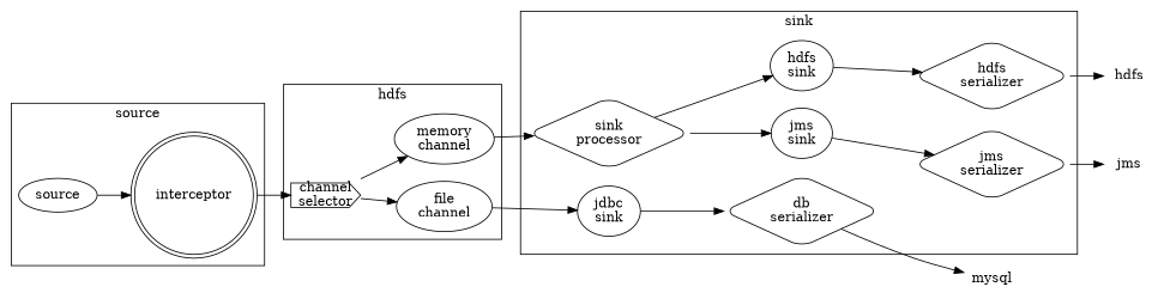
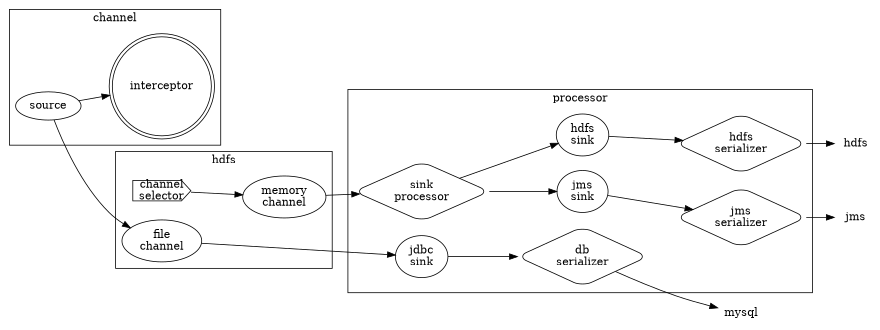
  digraph {
    rankdir=LR
    source
    n2 [label=interceptor shape=doublecircle]
    n3 [label=<channel<br/>selector> shape=cds]
    n4 [label=<memory<br/>channel>]
    n5 [label=<file<br/>channel>]
    n6 [label=<sink<br/>processor> shape=diamond style=rounded]
    n7 [label=<jdbc<br/>sink>]
    n8 [label=<hdfs<br/>sink>]
    n9 [label=<jms<br/>sink>]
    n10 [label=<hdfs<br/>serializer> shape=diamond style=rounded]
    n11 [label=<jms<br/>serializer> shape=diamond style=rounded]
    n12 [label=<db<br/>serializer> shape=diamond style=rounded]
    hdfs [shape=plaintext]
    jms [shape=plaintext]
    mysql [shape=plaintext]
    subgraph cluster_1 {
-     label=source
+     label=channel
      source
      n2
    }
    subgraph cluster_2 {
      label=hdfs
      n3
      n4
      n5
    }
    subgraph cluster_3 {
-     label=sink
+     label=processor
      n6
      n7
      n8
      n9
      n10
      n11
      n12
    }
    source -> n2
-   n2 -> n3
    n3 -> n4
-   n3 -> n5
+   source -> n5
    n4 -> n6
    n5 -> n7
    n6 -> n8
    n6 -> n9
    n7 -> n12
    n8 -> n10
    n9 -> n11
    n10 -> hdfs
    n11 -> jms
    n12 -> mysql
  }
